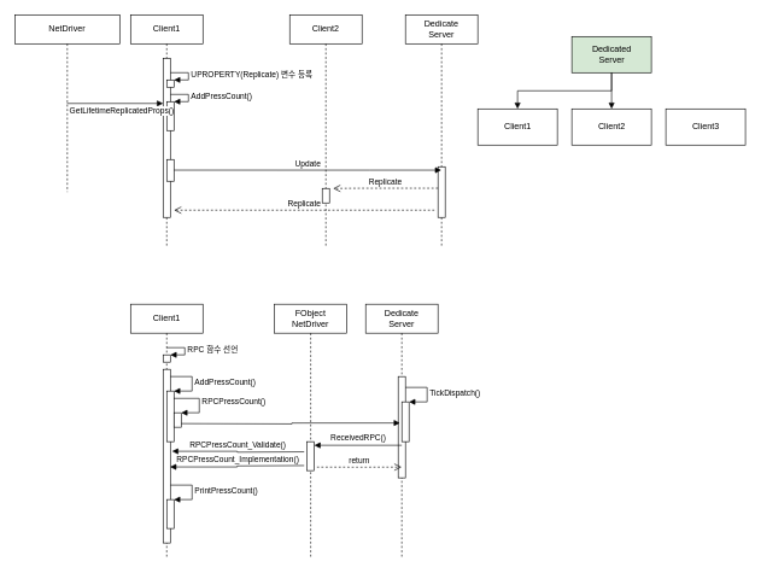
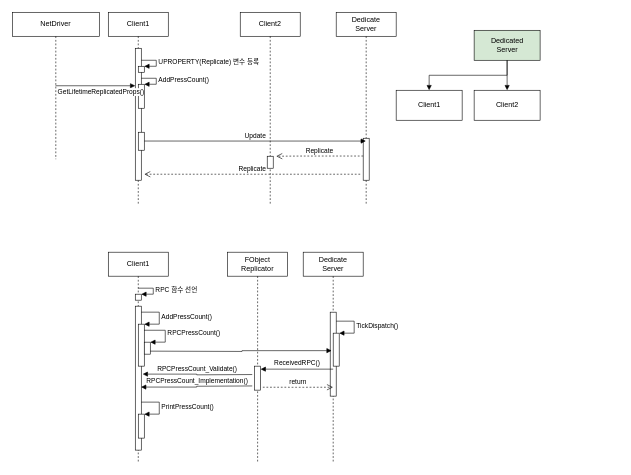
  <mxCell id="0" />
  <mxCell id="1" parent="0" />
  <mxCell id="2" value="Client1" style="shape=umlLifeline;perimeter=lifelinePerimeter;whiteSpace=wrap;html=1;container=1;collapsible=0;recursiveResize=0;outlineConnect=0;" vertex="1" parent="1"><mxGeometry x="180" y="20" width="100" height="320" as="geometry" /></mxCell>
  <mxCell id="3" value="" style="html=1;points=[];perimeter=orthogonalPerimeter;" vertex="1" parent="2"><mxGeometry x="45" y="60" width="10" height="220" as="geometry" /></mxCell>
  <mxCell id="4" value="Client2" style="shape=umlLifeline;perimeter=lifelinePerimeter;whiteSpace=wrap;html=1;container=1;collapsible=0;recursiveResize=0;outlineConnect=0;" vertex="1" parent="1"><mxGeometry x="400" y="20" width="100" height="320" as="geometry" /></mxCell>
  <mxCell id="5" value="" style="html=1;points=[];perimeter=orthogonalPerimeter;" vertex="1" parent="4"><mxGeometry x="45" y="240" width="10" height="20" as="geometry" /></mxCell>
  <mxCell id="6" value="Dedicate&lt;br&gt;Server" style="shape=umlLifeline;perimeter=lifelinePerimeter;whiteSpace=wrap;html=1;container=1;collapsible=0;recursiveResize=0;outlineConnect=0;" vertex="1" parent="1"><mxGeometry x="560" y="20" width="100" height="320" as="geometry" /></mxCell>
  <mxCell id="7" value="" style="html=1;points=[];perimeter=orthogonalPerimeter;" vertex="1" parent="1"><mxGeometry x="230" y="110" width="10" height="10" as="geometry" /></mxCell>
  <mxCell id="8" value="UPROPERTY(Replicate) 변수 등록" style="edgeStyle=orthogonalEdgeStyle;html=1;align=left;spacingLeft=2;endArrow=block;rounded=0;entryX=1;entryY=0;" edge="1" target="7" parent="1"><mxGeometry relative="1" as="geometry"><mxPoint x="235" y="100" as="sourcePoint" /><Array as="points"><mxPoint x="260" y="100" /><mxPoint x="260" y="110" /></Array></mxGeometry></mxCell>
  <mxCell id="9" value="" style="html=1;points=[];perimeter=orthogonalPerimeter;" vertex="1" parent="1"><mxGeometry x="230" y="140" width="10" height="40" as="geometry" /></mxCell>
  <mxCell id="10" value="AddPressCount()" style="edgeStyle=orthogonalEdgeStyle;html=1;align=left;spacingLeft=2;endArrow=block;rounded=0;entryX=1;entryY=0;" edge="1" parent="1" target="9"><mxGeometry relative="1" as="geometry"><mxPoint x="235" y="130" as="sourcePoint" /><Array as="points"><mxPoint x="260" y="130" /><mxPoint x="260" y="140" /></Array></mxGeometry></mxCell>
  <mxCell id="11" value="NetDriver" style="shape=umlLifeline;perimeter=lifelinePerimeter;whiteSpace=wrap;html=1;container=1;collapsible=0;recursiveResize=0;outlineConnect=0;" vertex="1" parent="1"><mxGeometry x="20" y="20" width="145" height="245" as="geometry" /></mxCell>
  <mxCell id="12" value="" style="html=1;points=[];perimeter=orthogonalPerimeter;" vertex="1" parent="1"><mxGeometry x="230" y="220" width="10" height="30" as="geometry" /></mxCell>
  <mxCell id="13" value="GetLifetimeReplicatedProps()" style="edgeStyle=orthogonalEdgeStyle;html=1;align=left;spacingLeft=2;endArrow=block;rounded=0;" edge="1" parent="1" target="3" source="11"><mxGeometry x="-1" y="-10" relative="1" as="geometry"><mxPoint x="235" y="190" as="sourcePoint" /><Array as="points"><mxPoint y="222" x="140" /><mxPoint y="222" x="140" /></Array><mxPoint as="offset" /></mxGeometry></mxCell>
  <mxCell id="14" value="" style="html=1;points=[];perimeter=orthogonalPerimeter;" vertex="1" parent="1"><mxGeometry x="605" y="230" width="10" height="70" as="geometry" /></mxCell>
  <mxCell id="15" value="Update" style="html=1;verticalAlign=bottom;endArrow=block;rounded=0;edgeStyle=orthogonalEdgeStyle;" edge="1" parent="1" target="6"><mxGeometry width="80" relative="1" as="geometry"><mxPoint x="240" y="234.66" as="sourcePoint" /><mxPoint x="320" y="234.66" as="targetPoint" /><Array as="points"><mxPoint x="510" y="235" /><mxPoint x="510" y="235" /></Array></mxGeometry></mxCell>
  <mxCell id="16" value="Replicate" style="html=1;verticalAlign=bottom;endArrow=open;dashed=1;endSize=8;rounded=0;edgeStyle=orthogonalEdgeStyle;" edge="1" parent="1"><mxGeometry relative="1" as="geometry"><mxPoint x="605" y="259.66" as="sourcePoint" /><mxPoint x="460" y="260" as="targetPoint" /><Array as="points"><mxPoint x="500" y="260" /><mxPoint x="500" y="260" /></Array></mxGeometry></mxCell>
  <mxCell id="17" value="Replicate" style="html=1;verticalAlign=bottom;endArrow=open;dashed=1;endSize=8;rounded=0;edgeStyle=orthogonalEdgeStyle;" edge="1" parent="1"><mxGeometry relative="1" as="geometry"><mxPoint x="600" y="290" as="sourcePoint" /><mxPoint x="240" y="290" as="targetPoint" /><Array as="points"><mxPoint x="340" y="290" /><mxPoint x="340" y="290" /></Array></mxGeometry></mxCell>
  <mxCell id="18" value="Dedicated&lt;br&gt;Server" style="html=1;fillColor=#d5e8d4;" vertex="1" parent="1"><mxGeometry x="790" y="50" width="110" height="50" as="geometry" /></mxCell>
  <mxCell id="19" value="Client1" style="html=1;" vertex="1" parent="1"><mxGeometry x="660" y="150" width="110" height="50" as="geometry" /></mxCell>
  <mxCell id="20" value="Client2" style="html=1;" vertex="1" parent="1"><mxGeometry x="790" y="150" width="110" height="50" as="geometry" /></mxCell>
- <mxCell id="21" value="Client3" style="html=1;" vertex="1" parent="1"><mxGeometry x="920" y="150" width="110" height="50" as="geometry" /></mxCell>
  <mxCell id="22" value="" style="html=1;verticalAlign=bottom;endArrow=block;rounded=0;edgeStyle=orthogonalEdgeStyle;exitX=0.5;exitY=1;exitDx=0;exitDy=0;entryX=0.5;entryY=0;entryDx=0;entryDy=0;" edge="1" parent="1" source="18" target="20"><mxGeometry width="80" relative="1" as="geometry"><mxPoint x="1080" y="150" as="sourcePoint" /><mxPoint x="1160" y="150" as="targetPoint" /></mxGeometry></mxCell>
  <mxCell id="23" value="" style="html=1;verticalAlign=bottom;endArrow=block;rounded=0;edgeStyle=orthogonalEdgeStyle;exitX=0.5;exitY=1;exitDx=0;exitDy=0;" edge="1" parent="1" source="18" target="19"><mxGeometry width="80" relative="1" as="geometry"><mxPoint x="855" y="110" as="sourcePoint" /><mxPoint x="985" y="160" as="targetPoint" /></mxGeometry></mxCell>
  <mxCell id="24" value="Client1" style="shape=umlLifeline;perimeter=lifelinePerimeter;whiteSpace=wrap;html=1;container=1;collapsible=0;recursiveResize=0;outlineConnect=0;" vertex="1" parent="1"><mxGeometry x="180" y="420" width="100" height="350" as="geometry" /></mxCell>
  <mxCell id="25" value="" style="html=1;points=[];perimeter=orthogonalPerimeter;" vertex="1" parent="24"><mxGeometry x="45" y="70" width="10" height="10" as="geometry" /></mxCell>
  <mxCell id="26" value="RPC 함수 선언" style="edgeStyle=orthogonalEdgeStyle;html=1;align=left;spacingLeft=2;endArrow=block;rounded=0;entryX=1;entryY=0;" edge="1" parent="24" target="25"><mxGeometry relative="1" as="geometry"><mxPoint x="50" y="60" as="sourcePoint" /><Array as="points"><mxPoint x="75" y="60" /><mxPoint x="75" y="70" /></Array></mxGeometry></mxCell>
  <mxCell id="27" value="" style="html=1;points=[];perimeter=orthogonalPerimeter;" vertex="1" parent="24"><mxGeometry x="45" y="90" width="10" height="240" as="geometry" /></mxCell>
  <mxCell id="28" value="" style="html=1;points=[];perimeter=orthogonalPerimeter;" vertex="1" parent="24"><mxGeometry x="50" y="270" width="10" height="40" as="geometry" /></mxCell>
  <mxCell id="29" value="PrintPressCount()" style="edgeStyle=orthogonalEdgeStyle;html=1;align=left;spacingLeft=2;endArrow=block;rounded=0;entryX=1;entryY=0;" edge="1" target="28" parent="24"><mxGeometry relative="1" as="geometry"><mxPoint x="55" y="250" as="sourcePoint" /><Array as="points"><mxPoint x="85" y="250" /></Array></mxGeometry></mxCell>
- <mxCell id="30" value="FObject&lt;br&gt;NetDriver" style="shape=umlLifeline;perimeter=lifelinePerimeter;whiteSpace=wrap;html=1;container=1;collapsible=0;recursiveResize=0;outlineConnect=0;" vertex="1" parent="1"><mxGeometry x="379" y="420" width="100" height="350" as="geometry" /></mxCell>
+ <mxCell id="30" value="FObject&lt;br&gt;Replicator" style="shape=umlLifeline;perimeter=lifelinePerimeter;whiteSpace=wrap;html=1;container=1;collapsible=0;recursiveResize=0;outlineConnect=0;" vertex="1" parent="1"><mxGeometry x="379" y="420" width="100" height="350" as="geometry" /></mxCell>
  <mxCell id="31" value="" style="html=1;points=[];perimeter=orthogonalPerimeter;" vertex="1" parent="30"><mxGeometry x="45" y="190" width="10" height="40" as="geometry" /></mxCell>
  <mxCell id="32" value="Dedicate&lt;br&gt;Server" style="shape=umlLifeline;perimeter=lifelinePerimeter;whiteSpace=wrap;html=1;container=1;collapsible=0;recursiveResize=0;outlineConnect=0;" vertex="1" parent="1"><mxGeometry x="505" y="420" width="100" height="350" as="geometry" /></mxCell>
  <mxCell id="33" value="" style="html=1;points=[];perimeter=orthogonalPerimeter;" vertex="1" parent="32"><mxGeometry x="45" y="100" width="10" height="140" as="geometry" /></mxCell>
  <mxCell id="34" value="" style="html=1;points=[];perimeter=orthogonalPerimeter;" vertex="1" parent="32"><mxGeometry x="50" y="135" width="10" height="55" as="geometry" /></mxCell>
  <mxCell id="35" value="TickDispatch()" style="edgeStyle=orthogonalEdgeStyle;html=1;align=left;spacingLeft=2;endArrow=block;rounded=0;entryX=1;entryY=0;" edge="1" target="34" parent="32"><mxGeometry relative="1" as="geometry"><mxPoint x="55" y="115" as="sourcePoint" /><Array as="points"><mxPoint x="85" y="115" /></Array></mxGeometry></mxCell>
  <mxCell id="36" value="ReceivedRPC()" style="edgeStyle=orthogonalEdgeStyle;html=1;align=left;spacingLeft=2;endArrow=block;rounded=0;" edge="1" parent="32"><mxGeometry x="0.679" y="-10" relative="1" as="geometry"><mxPoint x="50" y="195" as="sourcePoint" /><Array as="points"><mxPoint x="-71" y="195" /></Array><mxPoint x="-71" y="195" as="targetPoint" /><mxPoint as="offset" /></mxGeometry></mxCell>
  <mxCell id="37" value="" style="html=1;points=[];perimeter=orthogonalPerimeter;" vertex="1" parent="1"><mxGeometry x="230" y="540" width="10" height="70" as="geometry" /></mxCell>
  <mxCell id="38" value="AddPressCount()" style="edgeStyle=orthogonalEdgeStyle;html=1;align=left;spacingLeft=2;endArrow=block;rounded=0;entryX=1;entryY=0;" edge="1" target="37" parent="1"><mxGeometry relative="1" as="geometry"><mxPoint x="235" y="520" as="sourcePoint" /><Array as="points"><mxPoint x="265" y="520" /></Array></mxGeometry></mxCell>
  <mxCell id="39" value="" style="html=1;points=[];perimeter=orthogonalPerimeter;" vertex="1" parent="1"><mxGeometry x="240" y="570" width="10" height="20" as="geometry" /></mxCell>
  <mxCell id="40" value="RPCPressCount()" style="edgeStyle=orthogonalEdgeStyle;html=1;align=left;spacingLeft=2;endArrow=block;rounded=0;entryX=1;entryY=0;exitX=0.959;exitY=0.145;exitDx=0;exitDy=0;exitPerimeter=0;" edge="1" target="39" parent="1" source="37"><mxGeometry relative="1" as="geometry"><mxPoint x="245" y="550" as="sourcePoint" /><Array as="points"><mxPoint x="240" y="550" /><mxPoint x="275" y="550" /><mxPoint x="275" y="570" /></Array></mxGeometry></mxCell>
  <mxCell id="41" value="" style="html=1;verticalAlign=bottom;endArrow=block;rounded=0;edgeStyle=orthogonalEdgeStyle;entryX=-0.255;entryY=0.53;entryDx=0;entryDy=0;entryPerimeter=0;" edge="1" parent="1" target="34"><mxGeometry width="80" relative="1" as="geometry"><mxPoint x="250" y="585" as="sourcePoint" /><mxPoint x="500" y="585" as="targetPoint" /></mxGeometry></mxCell>
  <mxCell id="42" value="return" style="html=1;verticalAlign=bottom;endArrow=open;dashed=1;endSize=8;rounded=0;edgeStyle=orthogonalEdgeStyle;exitX=1.369;exitY=0.879;exitDx=0;exitDy=0;exitPerimeter=0;entryX=0.466;entryY=0.422;entryDx=0;entryDy=0;entryPerimeter=0;" edge="1" parent="1" source="31"><mxGeometry relative="1" as="geometry"><mxPoint x="519" y="645" as="sourcePoint" /><mxPoint x="554.66" y="645.18" as="targetPoint" /></mxGeometry></mxCell>
  <mxCell id="43" value="RPCPressCount_Validate()" style="html=1;verticalAlign=bottom;endArrow=block;rounded=0;edgeStyle=orthogonalEdgeStyle;entryX=1.238;entryY=0.472;entryDx=0;entryDy=0;entryPerimeter=0;" edge="1" parent="1" target="27"><mxGeometry width="80" relative="1" as="geometry"><mxPoint x="420" y="624" as="sourcePoint" /><mxPoint x="290" y="630" as="targetPoint" /></mxGeometry></mxCell>
  <mxCell id="44" value="&lt;div&gt;RPCPressCount_Implementation()&lt;/div&gt;" style="html=1;verticalAlign=bottom;endArrow=block;rounded=0;edgeStyle=orthogonalEdgeStyle;entryX=0.962;entryY=0.562;entryDx=0;entryDy=0;entryPerimeter=0;" edge="1" parent="1" target="27"><mxGeometry width="80" relative="1" as="geometry"><mxPoint x="420" y="643" as="sourcePoint" /><mxPoint x="280" y="643" as="targetPoint" /></mxGeometry></mxCell>
